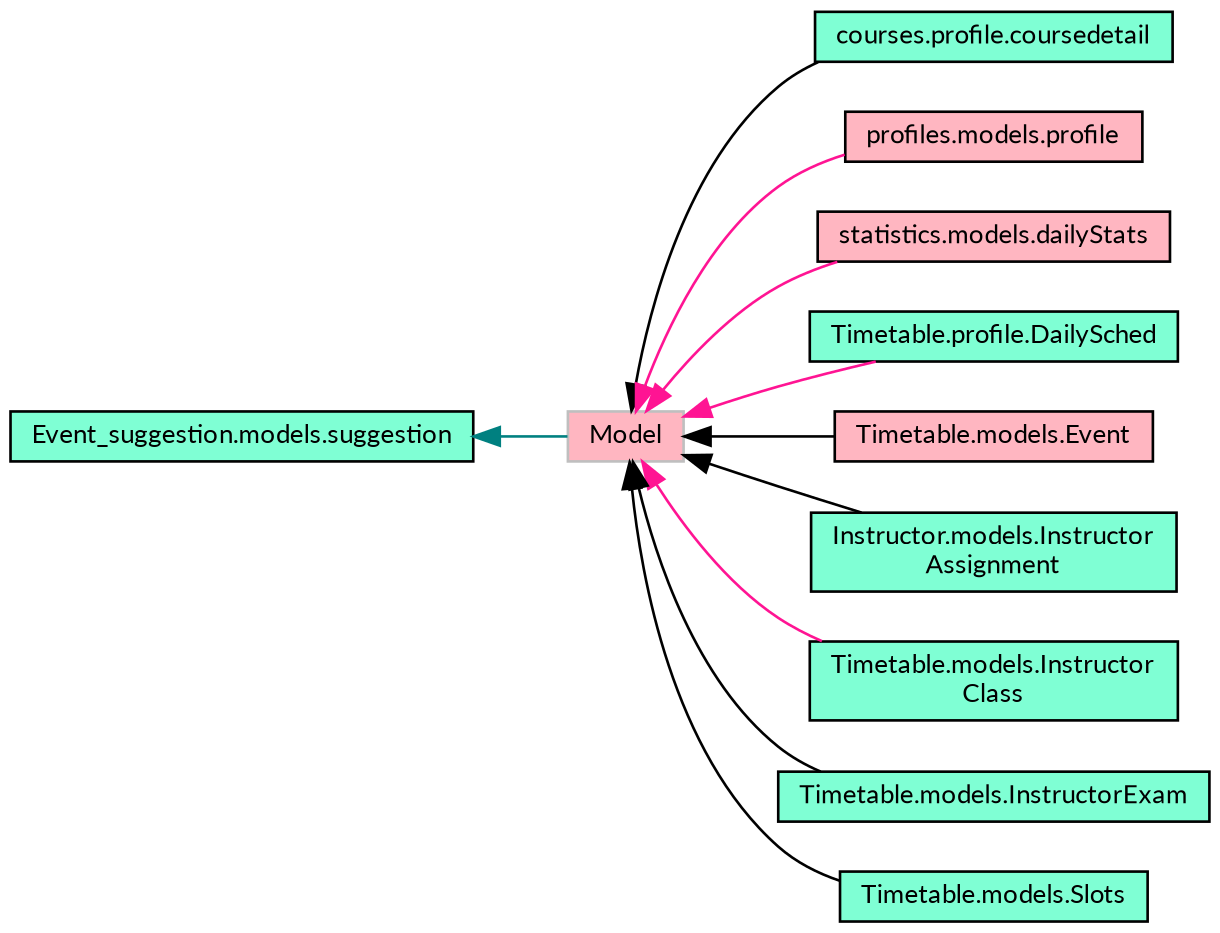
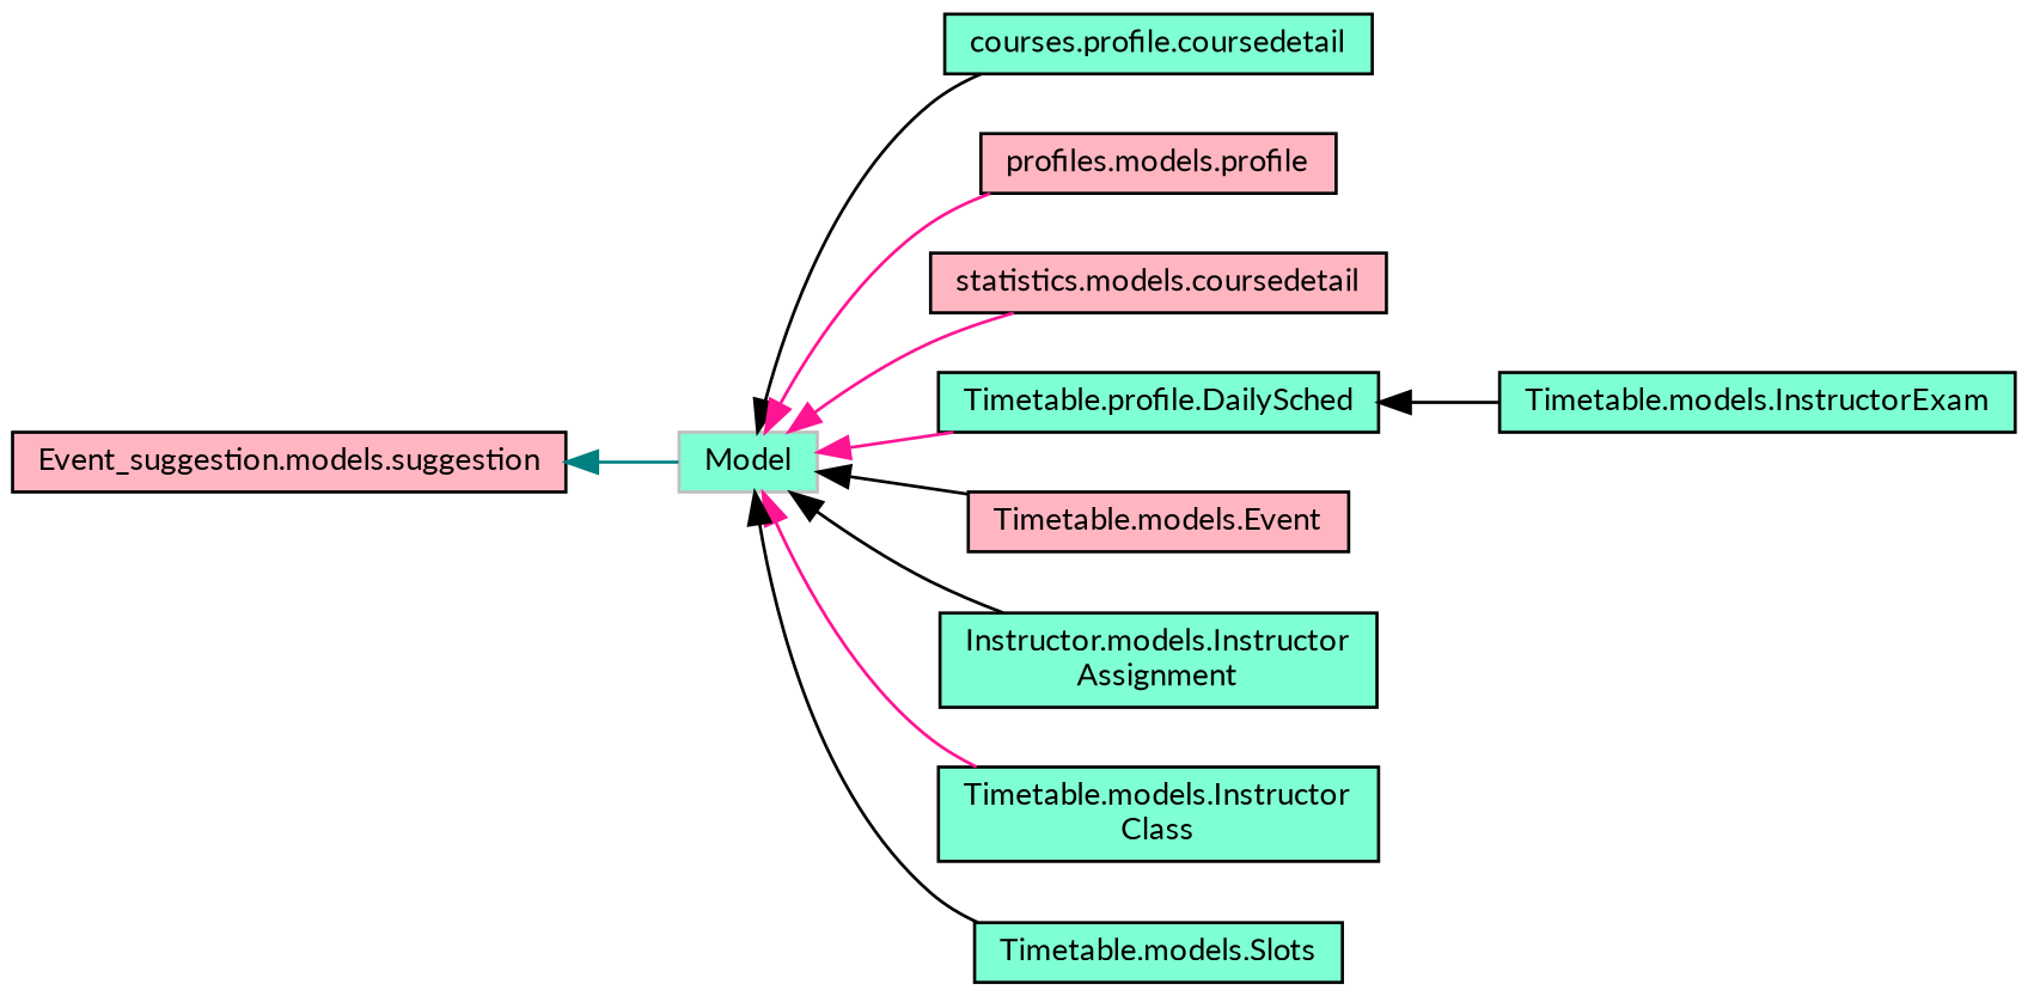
  digraph {
    fontname=Lato
    rankdir=LR
    node [color=black fillcolor=aquamarine fontname=Lato fontsize=10 shape=record style=filled]
    edge [color=black dir=back fontname=Lato fontsize=10 labelfontname=Helvetica labelfontsize=10 style=solid]
-   n1 [color=grey75 fillcolor=lightpink height=0.2 label=Model width=0.4]
+   n1 [color=grey75 height=0.2 label=Model width=0.4]
    n2 [height=0.2 label="courses.profile.coursedetail" width=0.4]
    n3 [fillcolor=lightpink height=0.2 label="profiles.models.profile" width=0.4]
-   n4 [fillcolor=lightpink height=0.2 label="statistics.models.dailyStats" width=0.4]
+   n4 [fillcolor=lightpink height=0.2 label="statistics.models.coursedetail" width=0.4]
    n5 [height=0.2 label="Timetable.profile.DailySched" width=0.4]
    n6 [fillcolor=lightpink height=0.2 label="Timetable.models.Event" width=0.4]
    n7 [height=0.2 label="Instructor.models.Instructor\lAssignment" width=0.4]
    n8 [height=0.2 label="Timetable.models.Instructor\lClass" width=0.4]
    n9 [height=0.2 label="Timetable.models.InstructorExam" width=0.4]
    n10 [height=0.2 label="Timetable.models.Slots" width=0.4]
-   n11 [height=0.2 label="Event_suggestion.models.suggestion" width=0.4]
+   n11 [fillcolor=lightpink height=0.2 label="Event_suggestion.models.suggestion" width=0.4]
    n1 -> n2
    n1 -> n3 [color=deeppink]
    n1 -> n4 [color=deeppink]
    n1 -> n5 [color=deeppink]
    n1 -> n6
    n1 -> n7
    n1 -> n8 [color=deeppink]
-   n1 -> n9
+   n5 -> n9
    n1 -> n10
    n11 -> n1 [color=teal]
  }
